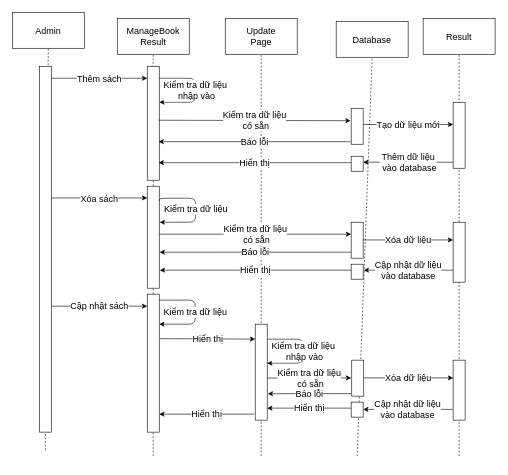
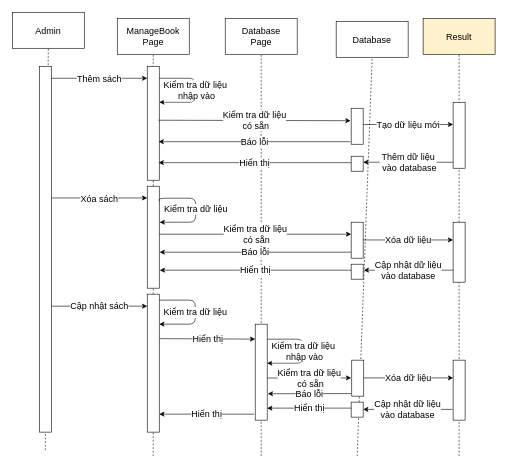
  <mxCell id="0" />
  <mxCell id="1" parent="0" />
  <mxCell id="2" value="Admin" style="rounded=0;whiteSpace=wrap;html=1;fontSize=15;" vertex="1" parent="1"><mxGeometry x="20" y="20" width="120" height="60" as="geometry" /></mxCell>
  <mxCell id="3" value="" style="endArrow=none;dashed=1;html=1;entryX=0.5;entryY=1;entryDx=0;entryDy=0;fontSize=15;" edge="1" parent="1" target="2"><mxGeometry width="50" height="50" relative="1" as="geometry"><mxPoint x="75" y="750" as="sourcePoint" /><mxPoint x="295" y="250" as="targetPoint" /></mxGeometry></mxCell>
  <mxCell id="4" value="" style="rounded=0;whiteSpace=wrap;html=1;fontSize=15;" vertex="1" parent="1"><mxGeometry x="65" y="110" width="20" height="610" as="geometry" /></mxCell>
  <mxCell id="5" value="" style="endArrow=none;dashed=1;html=1;entryX=0.5;entryY=1;entryDx=0;entryDy=0;fontSize=15;" edge="1" target="6" parent="1"><mxGeometry width="50" height="50" relative="1" as="geometry"><mxPoint x="255" y="760" as="sourcePoint" /><mxPoint x="475" y="250" as="targetPoint" /></mxGeometry></mxCell>
- <mxCell id="6" value="ManageBook&lt;br style=&quot;font-size: 15px;&quot;&gt;Result" style="rounded=0;whiteSpace=wrap;html=1;fontSize=15;" vertex="1" parent="1"><mxGeometry x="195" y="30" width="120" height="60" as="geometry" /></mxCell>
+ <mxCell id="6" value="ManageBook&lt;br style=&quot;font-size: 15px;&quot;&gt;Page" style="rounded=0;whiteSpace=wrap;html=1;fontSize=15;" vertex="1" parent="1"><mxGeometry x="195" y="30" width="120" height="60" as="geometry" /></mxCell>
  <mxCell id="7" value="" style="rounded=0;whiteSpace=wrap;html=1;fontSize=15;" vertex="1" parent="1"><mxGeometry x="245" y="110" width="20" height="190" as="geometry" /></mxCell>
  <mxCell id="8" value="" style="group;fontSize=15;" vertex="1" connectable="0" parent="1"><mxGeometry x="375" y="30" width="120" height="740" as="geometry" /></mxCell>
  <mxCell id="9" value="" style="endArrow=none;dashed=1;html=1;entryX=0.5;entryY=1;entryDx=0;entryDy=0;fontSize=15;" edge="1" target="10" parent="8"><mxGeometry width="50" height="50" relative="1" as="geometry"><mxPoint x="60" y="730" as="sourcePoint" /><mxPoint x="280" y="220" as="targetPoint" /></mxGeometry></mxCell>
- <mxCell id="10" value="Update&lt;br style=&quot;font-size: 15px;&quot;&gt;Page" style="rounded=0;whiteSpace=wrap;html=1;fontSize=15;" vertex="1" parent="8"><mxGeometry width="120" height="60" as="geometry" /></mxCell>
+ <mxCell id="10" value="Database&lt;br style=&quot;font-size: 15px;&quot;&gt;Page" style="rounded=0;whiteSpace=wrap;html=1;fontSize=15;" vertex="1" parent="8"><mxGeometry width="120" height="60" as="geometry" /></mxCell>
  <mxCell id="11" value="" style="rounded=0;whiteSpace=wrap;html=1;fontSize=15;" vertex="1" parent="8"><mxGeometry x="50" y="510" width="20" height="160" as="geometry" /></mxCell>
  <mxCell id="12" value="Kiểm tra dữ liệu&lt;br style=&quot;font-size: 15px;&quot;&gt;&amp;nbsp;có sẵn" style="endArrow=classic;html=1;exitX=1;exitY=0.25;exitDx=0;exitDy=0;fontSize=15;" edge="1" parent="8"><mxGeometry width="50" height="50" relative="1" as="geometry"><mxPoint x="-110" y="360" as="sourcePoint" /><mxPoint x="210" y="360" as="targetPoint" /></mxGeometry></mxCell>
  <mxCell id="13" value="Kiểm tra dữ liệu&lt;br style=&quot;font-size: 15px;&quot;&gt;&amp;nbsp;nhập vào" style="endArrow=classic;html=1;edgeStyle=orthogonalEdgeStyle;fontSize=15;" edge="1" parent="8"><mxGeometry width="50" height="50" relative="1" as="geometry"><mxPoint x="70" y="535.0" as="sourcePoint" /><mxPoint x="70" y="575" as="targetPoint" /><Array as="points"><mxPoint x="130" y="535" /><mxPoint x="130" y="575" /></Array></mxGeometry></mxCell>
  <mxCell id="14" value="Kiểm tra dữ liệu&lt;br style=&quot;font-size: 15px;&quot;&gt;&amp;nbsp;nhập vào" style="endArrow=classic;html=1;edgeStyle=orthogonalEdgeStyle;fontSize=15;" edge="1" parent="1" target="7"><mxGeometry width="50" height="50" relative="1" as="geometry"><mxPoint x="265" y="130" as="sourcePoint" /><mxPoint x="285" y="185" as="targetPoint" /><Array as="points"><mxPoint x="325" y="130" /><mxPoint x="325" y="170" /></Array></mxGeometry></mxCell>
  <mxCell id="15" value="Thêm sách" style="endArrow=classic;html=1;entryX=0;entryY=0.25;entryDx=0;entryDy=0;fontSize=15;" edge="1" parent="1"><mxGeometry width="50" height="50" relative="1" as="geometry"><mxPoint x="85" y="130" as="sourcePoint" /><mxPoint x="245" y="130" as="targetPoint" /></mxGeometry></mxCell>
  <mxCell id="16" value="" style="rounded=0;whiteSpace=wrap;html=1;fontSize=15;" vertex="1" parent="1"><mxGeometry x="245" y="310" width="20" height="170" as="geometry" /></mxCell>
  <mxCell id="17" value="Xóa sách" style="endArrow=classic;html=1;entryX=0;entryY=0.25;entryDx=0;entryDy=0;fontSize=15;" edge="1" parent="1"><mxGeometry width="50" height="50" relative="1" as="geometry"><mxPoint x="85" y="329.58" as="sourcePoint" /><mxPoint x="245" y="329.58" as="targetPoint" /></mxGeometry></mxCell>
  <mxCell id="18" value="Hiển thị" style="endArrow=classic;html=1;entryX=1.05;entryY=0.58;entryDx=0;entryDy=0;entryPerimeter=0;exitX=0;exitY=0.5;exitDx=0;exitDy=0;fontSize=15;" edge="1" parent="1"><mxGeometry width="50" height="50" relative="1" as="geometry"><mxPoint x="585" y="450" as="sourcePoint" /><mxPoint x="266" y="450" as="targetPoint" /></mxGeometry></mxCell>
  <mxCell id="19" value="Kiểm tra dữ liệu" style="endArrow=classic;html=1;edgeStyle=orthogonalEdgeStyle;exitX=0.967;exitY=0.163;exitDx=0;exitDy=0;exitPerimeter=0;fontSize=15;" edge="1" parent="1"><mxGeometry width="50" height="50" relative="1" as="geometry"><mxPoint x="265.01" y="334.7" as="sourcePoint" /><mxPoint x="265.67" y="370.03" as="targetPoint" /><Array as="points"><mxPoint x="264.67" y="330.03" /><mxPoint x="325.67" y="330.03" /><mxPoint x="325.67" y="370.03" /></Array></mxGeometry></mxCell>
  <mxCell id="20" value="Báo lỗi" style="endArrow=classic;html=1;exitX=0;exitY=0.9;exitDx=0;exitDy=0;exitPerimeter=0;fontSize=15;" edge="1" parent="1"><mxGeometry width="50" height="50" relative="1" as="geometry"><mxPoint x="585" y="420" as="sourcePoint" /><mxPoint x="265.67" y="420.03" as="targetPoint" /></mxGeometry></mxCell>
  <mxCell id="21" value="" style="rounded=0;whiteSpace=wrap;html=1;fontSize=15;" vertex="1" parent="1"><mxGeometry x="245" y="490" width="20" height="230" as="geometry" /></mxCell>
  <mxCell id="22" value="Cập nhật sách" style="endArrow=classic;html=1;entryX=0;entryY=0.25;entryDx=0;entryDy=0;fontSize=15;" edge="1" parent="1"><mxGeometry width="50" height="50" relative="1" as="geometry"><mxPoint x="85" y="510" as="sourcePoint" /><mxPoint x="245" y="510" as="targetPoint" /></mxGeometry></mxCell>
  <mxCell id="23" value="Kiểm tra dữ liệu" style="endArrow=classic;html=1;edgeStyle=orthogonalEdgeStyle;fontSize=15;" edge="1" parent="1"><mxGeometry width="50" height="50" relative="1" as="geometry"><mxPoint x="265" y="499.94" as="sourcePoint" /><mxPoint x="265" y="539.999" as="targetPoint" /><Array as="points"><mxPoint x="325" y="499.94" /><mxPoint x="325" y="539.94" /></Array></mxGeometry></mxCell>
  <mxCell id="24" value="Kiểm tra dữ liệu&lt;br style=&quot;font-size: 15px;&quot;&gt;&amp;nbsp;có sẵn" style="endArrow=classic;html=1;exitX=1;exitY=0.357;exitDx=0;exitDy=0;exitPerimeter=0;fontSize=15;" edge="1" parent="1"><mxGeometry width="50" height="50" relative="1" as="geometry"><mxPoint x="264" y="200" as="sourcePoint" /><mxPoint x="584" y="200.75" as="targetPoint" /></mxGeometry></mxCell>
  <mxCell id="25" value="Báo lỗi" style="endArrow=classic;html=1;exitX=0;exitY=0.5;exitDx=0;exitDy=0;fontSize=15;" edge="1" parent="1"><mxGeometry width="50" height="50" relative="1" as="geometry"><mxPoint x="584" y="235.75" as="sourcePoint" /><mxPoint x="264" y="235.75" as="targetPoint" /></mxGeometry></mxCell>
  <mxCell id="26" value="Hiển thị" style="endArrow=classic;html=1;fontSize=15;" edge="1" parent="1"><mxGeometry width="50" height="50" relative="1" as="geometry"><mxPoint x="585" y="270.75" as="sourcePoint" /><mxPoint x="264" y="270.75" as="targetPoint" /></mxGeometry></mxCell>
  <mxCell id="27" value="" style="endArrow=none;dashed=1;html=1;entryX=0.5;entryY=1;entryDx=0;entryDy=0;fontSize=15;" edge="1" parent="1" target="28"><mxGeometry x="710" y="30" width="50" height="50" as="geometry"><mxPoint x="595" y="760" as="sourcePoint" /><mxPoint x="815" y="250" as="targetPoint" /></mxGeometry></mxCell>
  <mxCell id="28" value="Database" style="rounded=0;whiteSpace=wrap;html=1;fontSize=15;" vertex="1" parent="1"><mxGeometry x="560" y="35" width="120" height="60" as="geometry" /></mxCell>
  <mxCell id="29" value="" style="rounded=0;whiteSpace=wrap;html=1;fontSize=15;" vertex="1" parent="1"><mxGeometry x="585" y="180" width="20" height="60" as="geometry" /></mxCell>
  <mxCell id="30" value="" style="group;fontSize=15;" vertex="1" connectable="0" parent="1"><mxGeometry x="705" y="20" width="120" height="740" as="geometry" /></mxCell>
  <mxCell id="31" value="" style="endArrow=none;dashed=1;html=1;entryX=0.5;entryY=1;entryDx=0;entryDy=0;fontSize=15;" edge="1" parent="30" target="32"><mxGeometry width="50" height="50" relative="1" as="geometry"><mxPoint x="60" y="740" as="sourcePoint" /><mxPoint x="280" y="220" as="targetPoint" /></mxGeometry></mxCell>
- <mxCell id="32" value="Result" style="rounded=0;whiteSpace=wrap;html=1;fontSize=15;" vertex="1" parent="30"><mxGeometry y="10" width="120" height="60" as="geometry" /></mxCell>
+ <mxCell id="32" value="Result" style="rounded=0;whiteSpace=wrap;html=1;fontSize=15;fillColor=#fff2cc;" vertex="1" parent="30"><mxGeometry y="10" width="120" height="60" as="geometry" /></mxCell>
  <mxCell id="33" value="" style="rounded=0;whiteSpace=wrap;html=1;fontSize=15;" vertex="1" parent="30"><mxGeometry x="50" y="150" width="20" height="110" as="geometry" /></mxCell>
  <mxCell id="34" value="" style="rounded=0;whiteSpace=wrap;html=1;fontSize=15;" vertex="1" parent="30"><mxGeometry x="50" y="350" width="20" height="100" as="geometry" /></mxCell>
  <mxCell id="35" value="Cập nhật dữ liệu&lt;br style=&quot;font-size: 15px;&quot;&gt;vào database" style="endArrow=classic;html=1;fontSize=15;" edge="1" parent="30"><mxGeometry width="50" height="50" relative="1" as="geometry"><mxPoint x="50" y="430.0" as="sourcePoint" /><mxPoint x="-99" y="430" as="targetPoint" /></mxGeometry></mxCell>
  <mxCell id="36" value="Tạo dữ liệu mới" style="endArrow=classic;html=1;fontSize=15;" edge="1" parent="30"><mxGeometry width="50" height="50" relative="1" as="geometry"><mxPoint x="-100" y="187.08" as="sourcePoint" /><mxPoint x="50" y="187.08" as="targetPoint" /></mxGeometry></mxCell>
  <mxCell id="37" value="Thêm dữ liệu&lt;br style=&quot;font-size: 15px;&quot;&gt;&amp;nbsp;vào database" style="endArrow=classic;html=1;exitX=0;exitY=0.5;exitDx=0;exitDy=0;fontSize=15;" edge="1" parent="30"><mxGeometry width="50" height="50" relative="1" as="geometry"><mxPoint x="50" y="250.0" as="sourcePoint" /><mxPoint x="-100" y="250.0" as="targetPoint" /></mxGeometry></mxCell>
  <mxCell id="38" value="" style="rounded=0;whiteSpace=wrap;html=1;fontSize=15;" vertex="1" parent="30"><mxGeometry x="50" y="580" width="20" height="100" as="geometry" /></mxCell>
  <mxCell id="39" value="Xóa dữ liệu" style="endArrow=classic;html=1;fontSize=15;" edge="1" parent="30"><mxGeometry x="-170" y="170" width="50" height="50" as="geometry"><mxPoint x="-100" y="609.58" as="sourcePoint" /><mxPoint x="50" y="609.58" as="targetPoint" /></mxGeometry></mxCell>
  <mxCell id="40" value="" style="rounded=0;whiteSpace=wrap;html=1;fontSize=15;" vertex="1" parent="30"><mxGeometry x="-120" y="650" width="20" height="25" as="geometry" /></mxCell>
  <mxCell id="41" value="Hiển thị" style="endArrow=classic;html=1;exitX=0;exitY=0.5;exitDx=0;exitDy=0;fontSize=15;" edge="1" parent="30"><mxGeometry width="50" height="50" relative="1" as="geometry"><mxPoint x="-120" y="660" as="sourcePoint" /><mxPoint x="-260" y="660" as="targetPoint" /></mxGeometry></mxCell>
  <mxCell id="42" value="" style="rounded=0;whiteSpace=wrap;html=1;fontSize=15;" vertex="1" parent="1"><mxGeometry x="585" y="370" width="20" height="60" as="geometry" /></mxCell>
  <mxCell id="43" value="" style="rounded=0;whiteSpace=wrap;html=1;fontSize=15;" vertex="1" parent="1"><mxGeometry x="585" y="260" width="20" height="25" as="geometry" /></mxCell>
  <mxCell id="44" value="Xóa dữ liệu" style="endArrow=classic;html=1;fontSize=15;" edge="1" parent="1"><mxGeometry x="710" y="-40" width="50" height="50" as="geometry"><mxPoint x="605" y="399.58" as="sourcePoint" /><mxPoint x="755" y="399.58" as="targetPoint" /></mxGeometry></mxCell>
  <mxCell id="45" value="" style="rounded=0;whiteSpace=wrap;html=1;fontSize=15;" vertex="1" parent="1"><mxGeometry x="585" y="440" width="20" height="25" as="geometry" /></mxCell>
  <mxCell id="46" value="Hiển thị" style="endArrow=classic;html=1;exitX=1.042;exitY=0.428;exitDx=0;exitDy=0;exitPerimeter=0;fontSize=15;" edge="1" parent="1"><mxGeometry width="50" height="50" relative="1" as="geometry"><mxPoint x="265.84" y="564.16" as="sourcePoint" /><mxPoint x="425" y="564.95" as="targetPoint" /></mxGeometry></mxCell>
  <mxCell id="47" value="Kiểm tra dữ liệu&lt;br style=&quot;font-size: 15px;&quot;&gt;&amp;nbsp;có sẵn" style="endArrow=classic;html=1;fontSize=15;" edge="1" parent="1"><mxGeometry width="50" height="50" relative="1" as="geometry"><mxPoint x="445" y="629.83" as="sourcePoint" /><mxPoint x="585" y="629.58" as="targetPoint" /></mxGeometry></mxCell>
  <mxCell id="48" value="" style="rounded=0;whiteSpace=wrap;html=1;fontSize=15;" vertex="1" parent="1"><mxGeometry x="586" y="600" width="20" height="60" as="geometry" /></mxCell>
  <mxCell id="49" value="Báo lỗi" style="endArrow=classic;html=1;exitX=0;exitY=0.5;exitDx=0;exitDy=0;fontSize=15;" edge="1" parent="1"><mxGeometry width="50" height="50" relative="1" as="geometry"><mxPoint x="585" y="655.75" as="sourcePoint" /><mxPoint x="446" y="656" as="targetPoint" /></mxGeometry></mxCell>
  <mxCell id="50" value="Cập nhật dữ liệu&lt;br style=&quot;font-size: 15px;&quot;&gt;vào database" style="endArrow=classic;html=1;fontSize=15;" edge="1" parent="1"><mxGeometry width="50" height="50" relative="1" as="geometry"><mxPoint x="754" y="682.08" as="sourcePoint" /><mxPoint x="605" y="682.08" as="targetPoint" /></mxGeometry></mxCell>
  <mxCell id="51" value="Hiển thị" style="endArrow=classic;html=1;exitX=-0.083;exitY=0.938;exitDx=0;exitDy=0;exitPerimeter=0;fontSize=15;" edge="1" parent="1" source="11"><mxGeometry width="50" height="50" relative="1" as="geometry"><mxPoint x="405" y="690" as="sourcePoint" /><mxPoint x="265" y="690" as="targetPoint" /></mxGeometry></mxCell>
